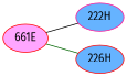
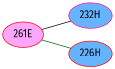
  graph {
    fontname="Fira Sans"
    rankdir=LR
    node [color=red fillcolor="#66B3FF" fontname="Fira Sans" style=radial]
    edge [fontname="Fira Sans" penwidth=1]
-   "261E" [fillcolor="#FFA6FF" label="661E"]
-   "222H" [color=deeppink]
+   "261E" [fillcolor="#FFA6FF"]
+   "222H" [color=deeppink label="232H"]
    "226H"
    "261E" -- "222H" [color=black]
    "261E" -- "226H" [color=darkgreen]
  }
